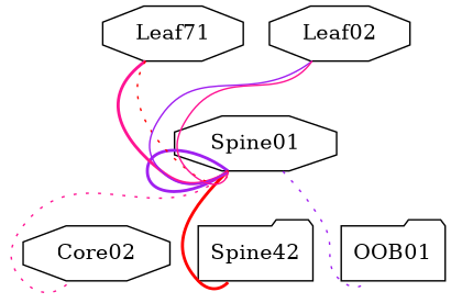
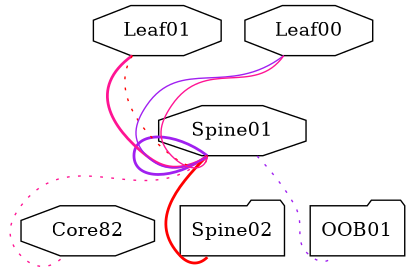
  graph {
    node [shape=octagon]
    edge [color=purple headport=swp1 style=bold tailport=swp43]
    Spine01
-   Core02
-   Spine02 [shape=folder label=Spine42]
+   Core02 [label=Core82]
+   Spine02 [shape=folder]
    OOB01 [shape=folder]
-   Leaf01 [label=Leaf71]
-   Leaf02
+   Leaf01
+   Leaf02 [label=Leaf00]
    Spine01 -- Spine01 [headport=swp4 tailport=swp3]
    Spine01 -- Core02 [color=deeppink headport=swp11 style=dotted tailport=swp20s2]
    Spine01 -- Spine02 [color=red tailport=swp1]
    Spine01 -- OOB01 [style=dotted tailport=eth0]
    Leaf01 -- Spine01 [color=deeppink headport=swp32s0]
    Leaf01 -- Spine01 [color=red headport=swp32s1 style=dotted tailport=swp44]
    Leaf02 -- Spine01 [headport=swp32s2 style=solid]
    Leaf02 -- Spine01 [color=deeppink headport=swp32s3 style=solid tailport=swp44]
  }
